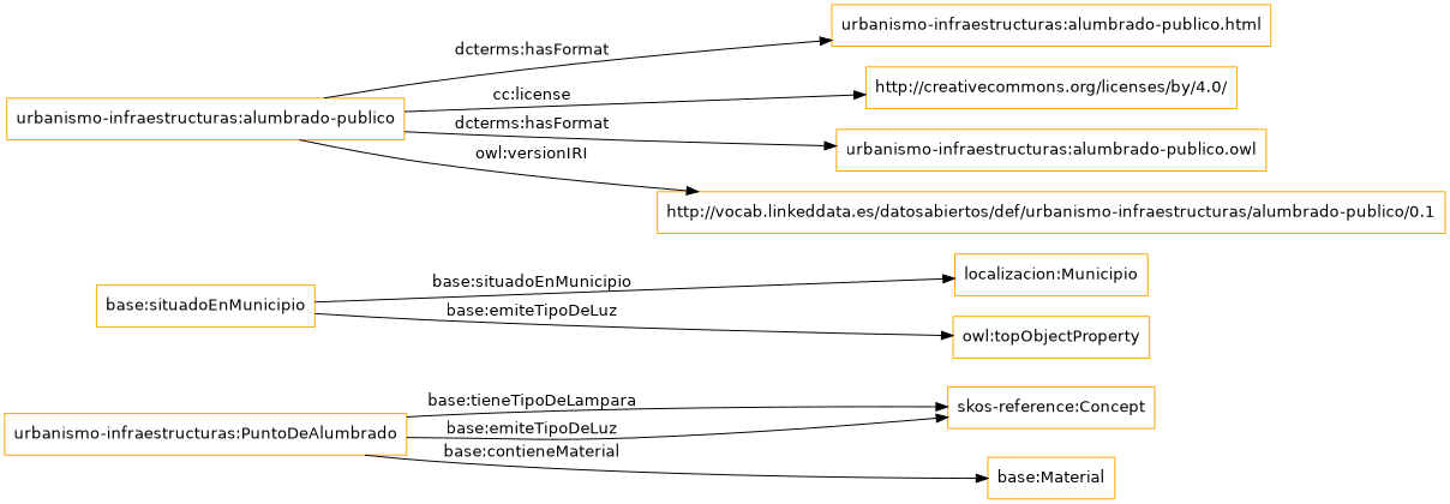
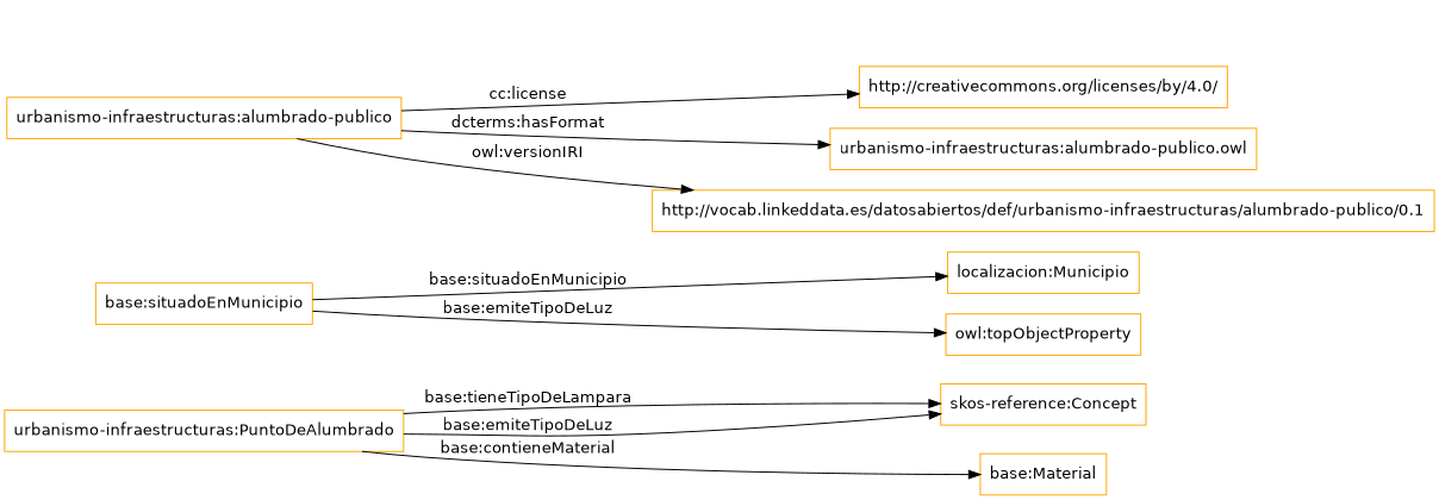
  digraph {
    fontname="DejaVu Sans"
    rankdir=LR
    node [color=orange fontname="DejaVu Sans" shape=rectangle]
    edge [fontname="DejaVu Sans"]
    "urbanismo-infraestructuras:PuntoDeAlumbrado"
    "skos-reference:Concept"
    "base:Material"
    "base:situadoEnMunicipio"
    "localizacion:Municipio"
    "owl:topObjectProperty"
    "urbanismo-infraestructuras:alumbrado-publico"
-   "urbanismo-infraestructuras:alumbrado-publico.html"
    "http://creativecommons.org/licenses/by/4.0/"
    "urbanismo-infraestructuras:alumbrado-publico.owl"
    "http://vocab.linkeddata.es/datosabiertos/def/urbanismo-infraestructuras/alumbrado-publico/0.1"
    "urbanismo-infraestructuras:PuntoDeAlumbrado" -> "skos-reference:Concept" [label="base:tieneTipoDeLampara"]
    "urbanismo-infraestructuras:PuntoDeAlumbrado" -> "skos-reference:Concept" [label="base:emiteTipoDeLuz"]
    "urbanismo-infraestructuras:PuntoDeAlumbrado" -> "base:Material" [label="base:contieneMaterial"]
    "base:situadoEnMunicipio" -> "localizacion:Municipio" [label="base:situadoEnMunicipio"]
    "base:situadoEnMunicipio" -> "owl:topObjectProperty" [label="base:emiteTipoDeLuz"]
-   "urbanismo-infraestructuras:alumbrado-publico" -> "urbanismo-infraestructuras:alumbrado-publico.html" [label="dcterms:hasFormat"]
    "urbanismo-infraestructuras:alumbrado-publico" -> "http://creativecommons.org/licenses/by/4.0/" [label="cc:license"]
    "urbanismo-infraestructuras:alumbrado-publico" -> "urbanismo-infraestructuras:alumbrado-publico.owl" [label="dcterms:hasFormat"]
    "urbanismo-infraestructuras:alumbrado-publico" -> "http://vocab.linkeddata.es/datosabiertos/def/urbanismo-infraestructuras/alumbrado-publico/0.1" [label="owl:versionIRI"]
  }
